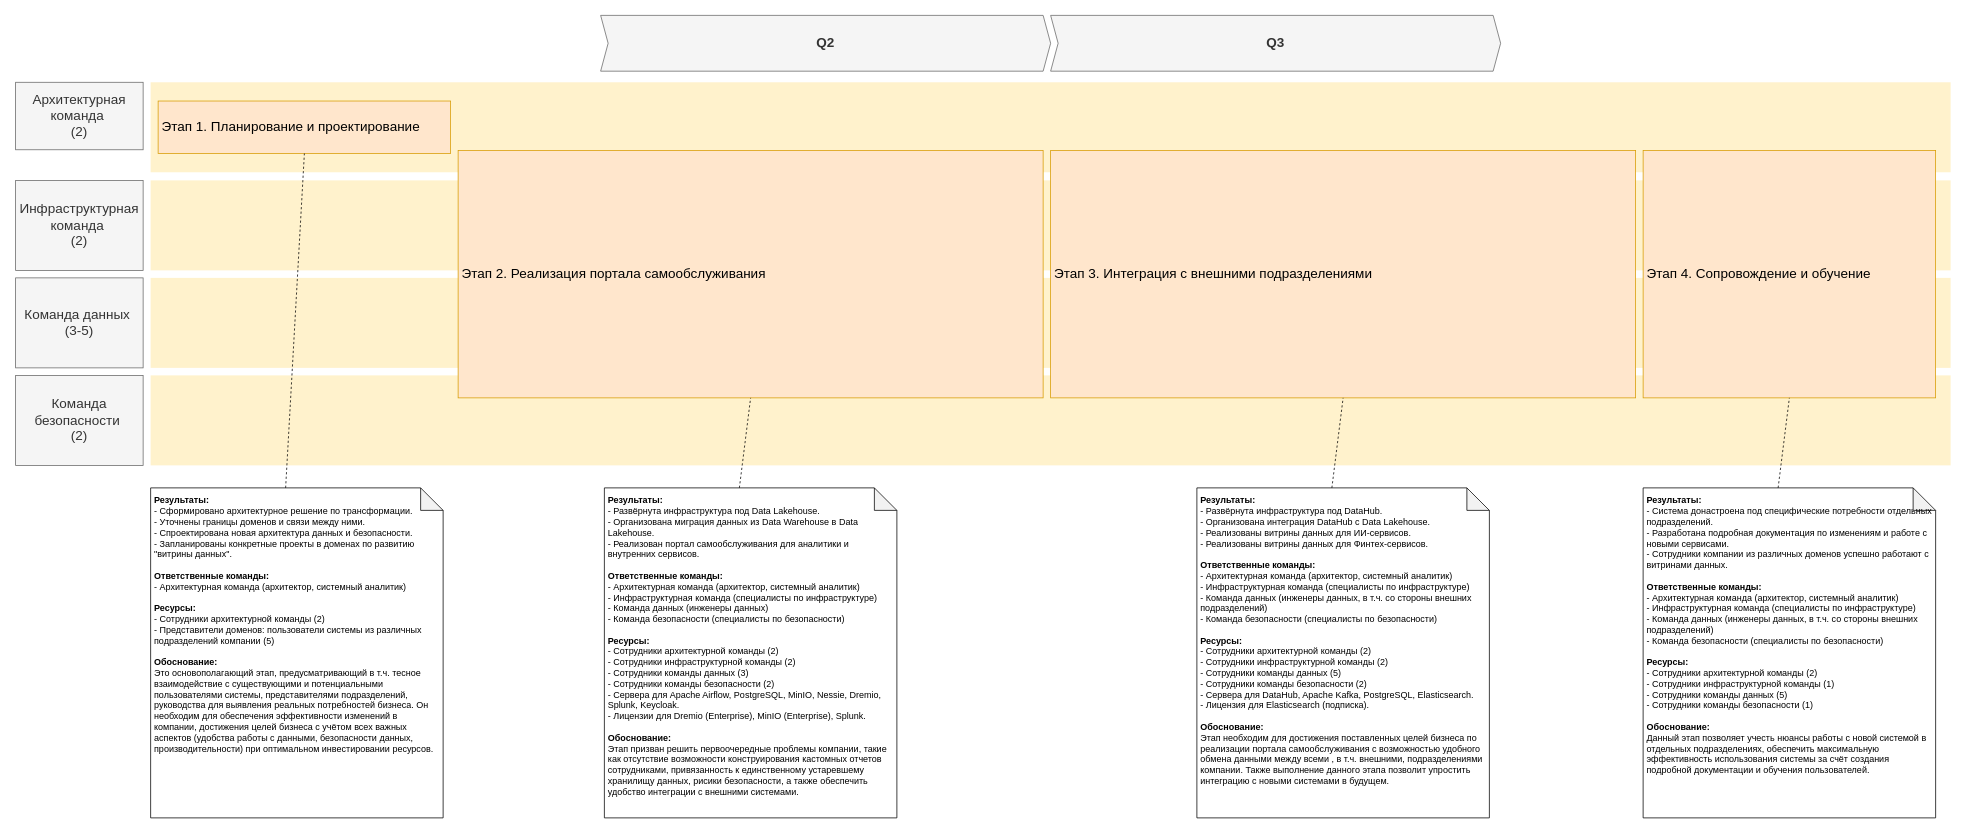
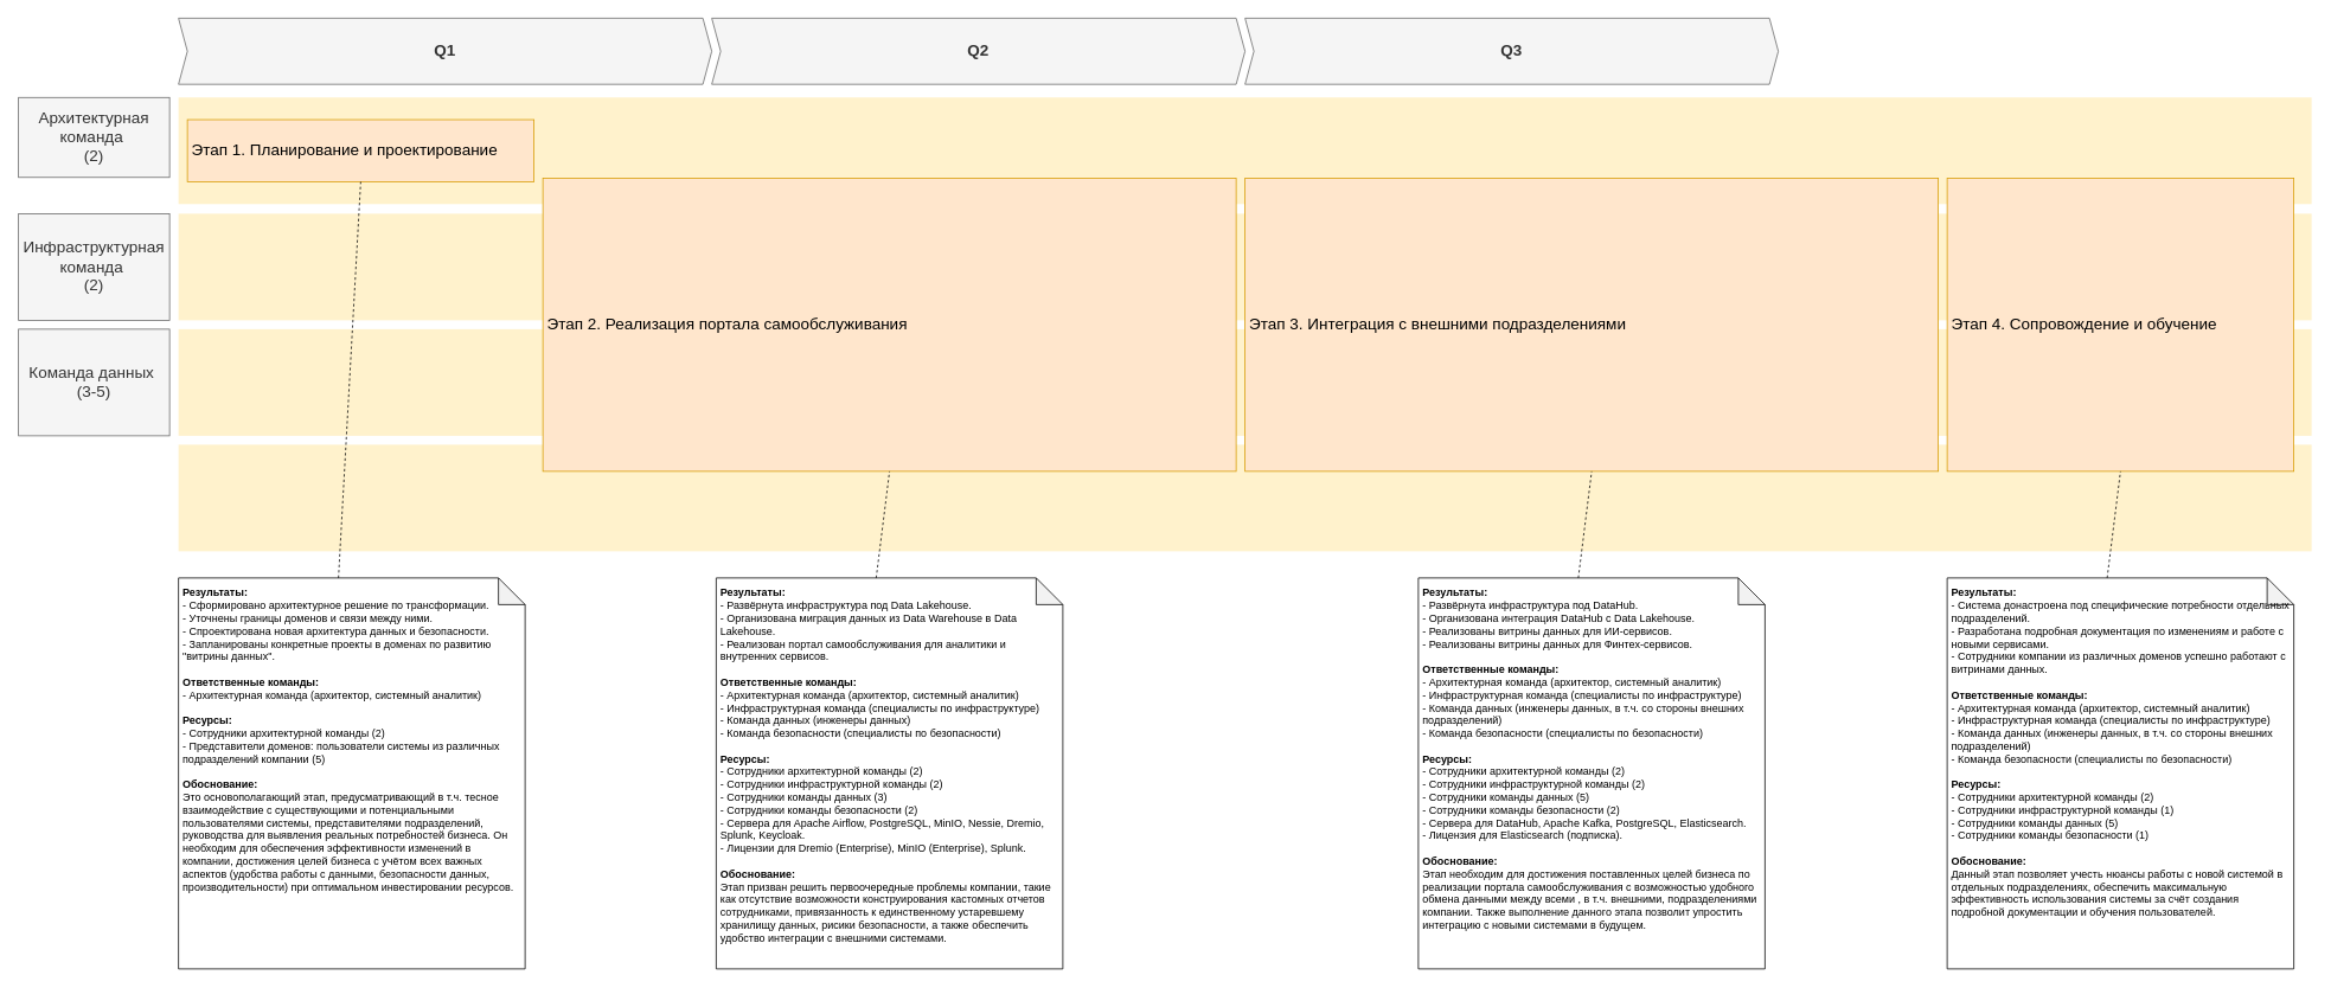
  <mxCell id="0" />
  <mxCell id="1" parent="0" />
  <mxCell id="2" value="" style="shape=rect;fillColor=#fff2cc;strokeColor=none;fontSize=24;html=1;whiteSpace=wrap;align=left;verticalAlign=top;spacing=5;rounded=0;" parent="1" vertex="1"><mxGeometry x="200" y="240" width="2400" height="120" as="geometry" /></mxCell>
  <mxCell id="3" value="" style="shape=rect;fillColor=#fff2cc;strokeColor=none;fontSize=24;html=1;whiteSpace=wrap;align=left;verticalAlign=top;spacing=5;rounded=0;" parent="1" vertex="1"><mxGeometry x="200" y="109.2" width="2400" height="120" as="geometry" /></mxCell>
  <mxCell id="4" value="Этап 1. Планирование и проектирование" style="shape=rect;fillColor=#ffe6cc;strokeColor=#d79b00;fontSize=18;html=1;whiteSpace=wrap;align=left;verticalAlign=middle;spacing=5;rounded=0;" parent="1" vertex="1"><mxGeometry x="210" y="134.2" width="390" height="70" as="geometry" /></mxCell>
  <mxCell id="5" value="Архитектурная команда&amp;nbsp;&lt;div&gt;(2)&lt;/div&gt;" style="rounded=0;whiteSpace=wrap;html=1;fillColor=#f5f5f5;fontColor=#333333;strokeColor=#666666;fontSize=18;" parent="1" vertex="1"><mxGeometry x="20" y="109.2" width="170" height="90" as="geometry" /></mxCell>
  <mxCell id="6" value="Инфраструктурная команда&amp;nbsp;&lt;div&gt;(2)&lt;/div&gt;" style="rounded=0;whiteSpace=wrap;html=1;fillColor=#f5f5f5;fontColor=#333333;strokeColor=#666666;fontSize=18;" parent="1" vertex="1"><mxGeometry x="20" y="240" width="170" height="120" as="geometry" /></mxCell>
+ <mxCell id="7" value="Q1" style="shape=step;perimeter=stepPerimeter;whiteSpace=wrap;html=1;fixedSize=1;size=10;fillColor=#f5f5f5;strokeColor=#666666;fontSize=18;fontStyle=1;align=center;rounded=0;fontColor=#333333;" parent="1" vertex="1"><mxGeometry x="200" y="20" width="600" height="74.4" as="geometry" /></mxCell>
  <mxCell id="8" value="" style="shape=rect;fillColor=#fff2cc;strokeColor=none;fontSize=24;html=1;whiteSpace=wrap;align=left;verticalAlign=top;spacing=5;rounded=0;" parent="1" vertex="1"><mxGeometry x="200" y="370" width="2400" height="120" as="geometry" /></mxCell>
  <mxCell id="9" value="Команда данных&amp;nbsp;&lt;div&gt;(3-5)&lt;/div&gt;" style="rounded=0;whiteSpace=wrap;html=1;fillColor=#f5f5f5;fontColor=#333333;strokeColor=#666666;fontSize=18;" parent="1" vertex="1"><mxGeometry x="20" y="370" width="170" height="120" as="geometry" /></mxCell>
  <mxCell id="10" value="" style="shape=rect;fillColor=#fff2cc;strokeColor=none;fontSize=24;html=1;whiteSpace=wrap;align=left;verticalAlign=top;spacing=5;rounded=0;" parent="1" vertex="1"><mxGeometry x="200" y="500" width="2400" height="120" as="geometry" /></mxCell>
- <mxCell id="11" value="Команда безопасности&amp;nbsp;&lt;div&gt;(2)&lt;/div&gt;" style="rounded=0;whiteSpace=wrap;html=1;fillColor=#f5f5f5;fontColor=#333333;strokeColor=#666666;fontSize=18;" parent="1" vertex="1"><mxGeometry x="20" y="500" width="170" height="120" as="geometry" /></mxCell>
  <mxCell id="12" value="Этап&amp;nbsp;2. Реализация портала самообслуживания" style="shape=rect;fillColor=#ffe6cc;strokeColor=#d79b00;fontSize=18;html=1;whiteSpace=wrap;align=left;verticalAlign=middle;spacing=5;rounded=0;" vertex="1" parent="1"><mxGeometry x="610" y="200" width="780" height="330" as="geometry" /></mxCell>
  <mxCell id="13" value="Этап&amp;nbsp;3. Интеграция с внешними подразделениями" style="shape=rect;fillColor=#ffe6cc;strokeColor=#d79b00;fontSize=18;html=1;whiteSpace=wrap;align=left;verticalAlign=middle;spacing=5;rounded=0;" vertex="1" parent="1"><mxGeometry x="1400" y="200" width="780" height="330" as="geometry" /></mxCell>
  <mxCell id="14" value="Этап&amp;nbsp;4. Сопровождение и обучение" style="shape=rect;fillColor=#ffe6cc;strokeColor=#d79b00;fontSize=18;html=1;whiteSpace=wrap;align=left;verticalAlign=middle;spacing=5;rounded=0;" vertex="1" parent="1"><mxGeometry x="2190" y="200" width="390" height="330" as="geometry" /></mxCell>
  <mxCell id="15" value="Q2" style="shape=step;perimeter=stepPerimeter;whiteSpace=wrap;html=1;fixedSize=1;size=10;fillColor=#f5f5f5;strokeColor=#666666;fontSize=18;fontStyle=1;align=center;rounded=0;fontColor=#333333;" vertex="1" parent="1"><mxGeometry x="800" y="20" width="600" height="74.4" as="geometry" /></mxCell>
  <mxCell id="16" value="Q3" style="shape=step;perimeter=stepPerimeter;whiteSpace=wrap;html=1;fixedSize=1;size=10;fillColor=#f5f5f5;strokeColor=#666666;fontSize=18;fontStyle=1;align=center;rounded=0;fontColor=#333333;" vertex="1" parent="1"><mxGeometry x="1400" y="20" width="600" height="74.4" as="geometry" /></mxCell>
  <mxCell id="17" value="&lt;div&gt;&lt;div&gt;&lt;b&gt;Результаты:&lt;/b&gt;&lt;/div&gt;&lt;div&gt;- Сформировано архитектурное решение по трансформации.&amp;nbsp;&lt;/div&gt;&lt;div&gt;- Уточнены границы доменов и связи между ними.&amp;nbsp;&lt;/div&gt;&lt;div&gt;- Спроектирована новая архитектура данных и безопасности.&lt;/div&gt;&lt;div&gt;- Запланированы конкретные проекты в доменах по развитию &quot;витрины данных&quot;.&lt;/div&gt;&lt;div&gt;&lt;br&gt;&lt;/div&gt;&lt;div&gt;&lt;b&gt;Ответственные команды:&lt;/b&gt;&lt;/div&gt;&lt;div&gt;- Архитектурная команда (архитектор, системный аналитик)&lt;/div&gt;&lt;div&gt;&lt;br&gt;&lt;/div&gt;&lt;div&gt;&lt;b&gt;Ресурсы:&lt;/b&gt;&lt;/div&gt;&lt;div&gt;- Сотрудники архитектурной команды (2)&lt;/div&gt;&lt;div&gt;- Представители доменов: пользователи системы из различных подразделений компании (5)&amp;nbsp;&lt;/div&gt;&lt;/div&gt;&lt;div&gt;&lt;b&gt;&lt;br&gt;&lt;/b&gt;&lt;/div&gt;&lt;div&gt;&lt;div&gt;&lt;b&gt;Обоснование:&lt;/b&gt;&lt;br&gt;&lt;/div&gt;&lt;/div&gt;&lt;div&gt;Это основополагающий этап, предусматривающий в т.ч. тесное взаимодействие с существующими и потенциальными пользователями системы, представителями подразделений, руководства для выявления реальных потребностей бизнеса. Он необходим для обеспечения эффективности изменений в компании, достижения целей бизнеса с учётом всех важных аспектов (удобства работы с данными, безопасности данных, производительности) при оптимальном инвестировании ресурсов.&lt;br&gt;&lt;/div&gt;" style="shape=note;whiteSpace=wrap;html=1;backgroundOutline=1;darkOpacity=0.05;align=left;spacing=5;verticalAlign=top;" vertex="1" parent="1"><mxGeometry x="200" y="650" width="390" height="440" as="geometry" /></mxCell>
  <mxCell id="18" value="" style="endArrow=none;dashed=1;html=1;rounded=0;exitX=0;exitY=0;exitDx=180;exitDy=0;exitPerimeter=0;entryX=0.5;entryY=1;entryDx=0;entryDy=0;" edge="1" parent="1" source="17" target="4"><mxGeometry width="50" height="50" relative="1" as="geometry"><mxPoint x="990" y="620" as="sourcePoint" /><mxPoint x="1040" y="570" as="targetPoint" /></mxGeometry></mxCell>
  <mxCell id="19" value="&lt;div&gt;&lt;div&gt;&lt;b&gt;Результаты:&lt;/b&gt;&lt;/div&gt;&lt;div&gt;- Развёрнута инфраструктура под Data Lakehouse.&lt;/div&gt;&lt;div&gt;- Организована миграция данных из Data Warehouse в Data Lakehouse.&lt;/div&gt;&lt;div&gt;- Реализован портал самообслуживания для аналитики и внутренних сервисов.&lt;/div&gt;&lt;div&gt;&lt;br&gt;&lt;/div&gt;&lt;div&gt;&lt;b&gt;Ответственные команды:&lt;/b&gt;&lt;/div&gt;&lt;div&gt;- Архитектурная команда (архитектор, системный аналитик)&lt;/div&gt;&lt;div&gt;- Инфраструктурная команда (специалисты по инфраструктуре)&lt;/div&gt;&lt;div&gt;- Команда данных (инженеры данных)&lt;/div&gt;&lt;div&gt;- Команда безопасности (специалисты по безопасности)&lt;/div&gt;&lt;div&gt;&lt;br&gt;&lt;/div&gt;&lt;div&gt;&lt;b&gt;Ресурсы:&lt;/b&gt;&lt;/div&gt;&lt;div&gt;- Сотрудники архитектурной команды (2)&lt;/div&gt;&lt;div&gt;- Сотрудники инфраструктурной команды (2)&lt;/div&gt;&lt;div&gt;- Сотрудники команды данных (3)&lt;/div&gt;&lt;div&gt;- Сотрудники команды безопасности (2)&lt;/div&gt;&lt;div&gt;- Сервера для Apache Airflow, PostgreSQL, MinIO, Nessie, Dremio, Splunk, Keycloak.&lt;/div&gt;&lt;div&gt;- Лицензии для Dremio (Enterprise), MinIO (Enterprise), Splunk.&lt;/div&gt;&lt;div&gt;&lt;br&gt;&lt;/div&gt;&lt;div&gt;&lt;b&gt;Обоснование:&lt;/b&gt;&lt;/div&gt;&lt;div&gt;Этап призван решить первоочередные проблемы компании, такие как отсутствие возможности конструирования кастомных отчетов сотрудниками, привязанность к единственному устаревшему хранилищу данных, рисики безопасности, а также обеспечить удобство интеграции с внешними системами.&lt;/div&gt;&lt;/div&gt;" style="shape=note;whiteSpace=wrap;html=1;backgroundOutline=1;darkOpacity=0.05;align=left;spacing=5;verticalAlign=top;" vertex="1" parent="1"><mxGeometry x="805" y="650" width="390" height="440" as="geometry" /></mxCell>
  <mxCell id="20" value="" style="endArrow=none;dashed=1;html=1;rounded=0;entryX=0.5;entryY=1;entryDx=0;entryDy=0;exitX=0;exitY=0;exitDx=180;exitDy=0;exitPerimeter=0;" edge="1" parent="1" source="19" target="12"><mxGeometry width="50" height="50" relative="1" as="geometry"><mxPoint x="740" y="820" as="sourcePoint" /><mxPoint x="790" y="770" as="targetPoint" /></mxGeometry></mxCell>
  <mxCell id="21" value="&lt;div&gt;&lt;b&gt;Результаты:&lt;/b&gt;&lt;/div&gt;&lt;div&gt;- Развёрнута инфраструктура под DataHub.&lt;/div&gt;&lt;div&gt;- Организована интеграция DataHub с Data Lakehouse.&lt;/div&gt;&lt;div&gt;- Реализованы витрины данных для ИИ-сервисов.&lt;/div&gt;&lt;div&gt;- Реализованы витрины данных для Финтех-сервисов.&lt;/div&gt;&lt;div&gt;&lt;br&gt;&lt;/div&gt;&lt;div&gt;&lt;b&gt;Ответственные команды:&lt;/b&gt;&lt;/div&gt;&lt;div&gt;- Архитектурная команда (архитектор, системный аналитик)&lt;/div&gt;&lt;div&gt;- Инфраструктурная команда (специалисты по инфраструктуре)&lt;/div&gt;&lt;div&gt;- Команда данных (инженеры данных, в т.ч. со стороны внешних подразделений)&lt;/div&gt;&lt;div&gt;- Команда безопасности (специалисты по безопасности)&lt;/div&gt;&lt;div&gt;&lt;br&gt;&lt;/div&gt;&lt;div&gt;&lt;b&gt;Ресурсы:&lt;/b&gt;&lt;/div&gt;&lt;div&gt;- Сотрудники архитектурной команды (2)&amp;nbsp;&lt;/div&gt;&lt;div&gt;- Сотрудники инфраструктурной команды (2)&amp;nbsp;&lt;/div&gt;&lt;div&gt;- Сотрудники команды данных (5)&lt;/div&gt;&lt;div&gt;- Сотрудники команды безопасности (2)&lt;/div&gt;&lt;div&gt;- Сервера для DataHub, Apache Kafka, PostgreSQL, Elasticsearch.&lt;/div&gt;&lt;div&gt;- Лицензия для Elasticsearch (подписка).&lt;/div&gt;&lt;div&gt;&lt;br&gt;&lt;/div&gt;&lt;div&gt;&lt;b&gt;Обоснование:&lt;/b&gt;&lt;/div&gt;&lt;div&gt;Этап необходим для достижения поставленных целей бизнеса по реализации портала самообслуживания с возможностью удобного обмена данными между всеми , в т.ч. внешними, подразделениями компании. Также выполнение данного этапа позволит упростить интеграцию с новыми системами в будущем.&lt;/div&gt;" style="shape=note;whiteSpace=wrap;html=1;backgroundOutline=1;darkOpacity=0.05;align=left;spacing=5;verticalAlign=top;" vertex="1" parent="1"><mxGeometry x="1595" y="650" width="390" height="440" as="geometry" /></mxCell>
  <mxCell id="22" value="" style="endArrow=none;dashed=1;html=1;rounded=0;entryX=0.5;entryY=1;entryDx=0;entryDy=0;exitX=0;exitY=0;exitDx=180;exitDy=0;exitPerimeter=0;" edge="1" parent="1" source="21" target="13"><mxGeometry width="50" height="50" relative="1" as="geometry"><mxPoint x="1395" y="910" as="sourcePoint" /><mxPoint x="1655" y="620" as="targetPoint" /></mxGeometry></mxCell>
  <mxCell id="23" value="&lt;div&gt;&lt;b&gt;Результаты:&lt;/b&gt;&lt;/div&gt;&lt;div&gt;- Система донастроена под специфические потребности отдельных подразделений.&lt;/div&gt;&lt;div&gt;- Разработана подробная документация по изменениям и работе с новыми сервисами.&lt;/div&gt;&lt;div&gt;- Сотрудники компании из различных доменов успешно работают с витринами данных.&lt;/div&gt;&lt;div&gt;&lt;br&gt;&lt;/div&gt;&lt;div&gt;&lt;b&gt;Ответственные команды:&lt;/b&gt;&lt;/div&gt;&lt;div&gt;- Архитектурная команда (архитектор, системный аналитик)&lt;/div&gt;&lt;div&gt;- Инфраструктурная команда (специалисты по инфраструктуре)&lt;/div&gt;&lt;div&gt;- Команда данных (инженеры данных, в т.ч. со стороны внешних подразделений)&lt;/div&gt;&lt;div&gt;- Команда безопасности (специалисты по безопасности)&lt;/div&gt;&lt;div&gt;&lt;br&gt;&lt;/div&gt;&lt;div&gt;&lt;b&gt;Ресурсы:&lt;/b&gt;&lt;/div&gt;&lt;div&gt;- Сотрудники архитектурной команды (2)&lt;/div&gt;&lt;div&gt;- Сотрудники инфраструктурной команды (1)&amp;nbsp;&lt;/div&gt;&lt;div&gt;- Сотрудники команды данных (5)&lt;/div&gt;&lt;div&gt;- Сотрудники команды безопасности (1)&lt;/div&gt;&lt;div&gt;&lt;br&gt;&lt;/div&gt;&lt;div&gt;&lt;b&gt;Обоснование:&lt;/b&gt;&lt;/div&gt;&lt;div&gt;Данный этап позволяет учесть нюансы работы с новой системой в отдельных подразделениях, обеспечить максимальную эффективность использования системы за счёт создания подробной документации и обучения пользователей.&lt;/div&gt;" style="shape=note;whiteSpace=wrap;html=1;backgroundOutline=1;darkOpacity=0.05;align=left;spacing=5;verticalAlign=top;" vertex="1" parent="1"><mxGeometry x="2190" y="650" width="390" height="440" as="geometry" /></mxCell>
  <mxCell id="24" value="" style="endArrow=none;dashed=1;html=1;rounded=0;entryX=0.5;entryY=1;entryDx=0;entryDy=0;exitX=0;exitY=0;exitDx=180;exitDy=0;exitPerimeter=0;" edge="1" parent="1" source="23" target="14"><mxGeometry width="50" height="50" relative="1" as="geometry"><mxPoint x="1900" y="1000" as="sourcePoint" /><mxPoint x="2295" y="620" as="targetPoint" /></mxGeometry></mxCell>
